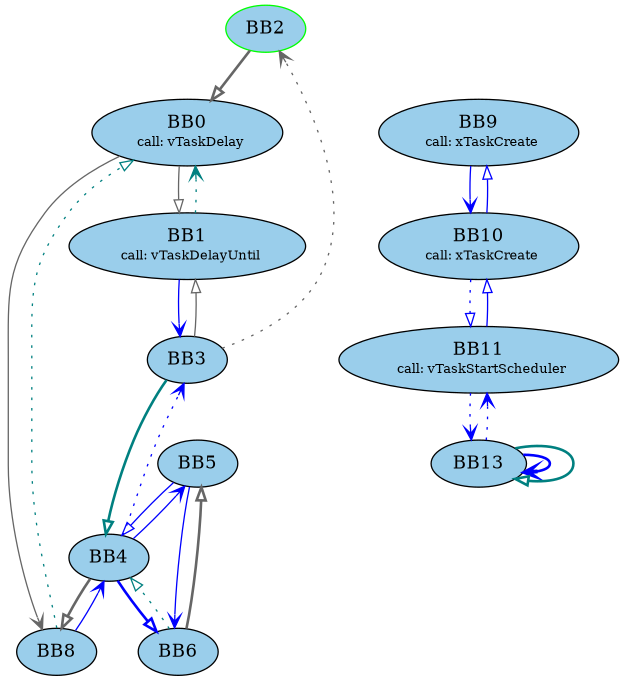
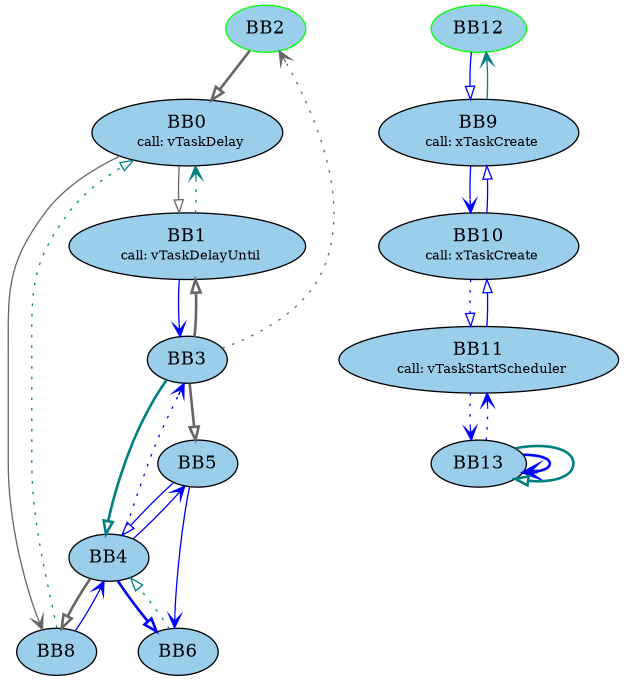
  digraph {
    node [fillcolor="#9ACEEB" style=filled]
    edge [arrowhead=onormal color=blue style=solid]
    BB2 [color=green]
    BB3
    BB4
    n4 [label=<BB1<BR /> <FONT POINT-SIZE="10">call: vTaskDelayUntil</FONT>>]
    BB5
    n6 [label=BB8]
    BB6
    n8 [label=<BB0<BR /> <FONT POINT-SIZE="10">call: vTaskDelay</FONT>>]
+   BB12 [color=green]
    n10 [label=<BB9<BR /> <FONT POINT-SIZE="10">call: xTaskCreate</FONT>>]
    n11 [label=<BB10<BR /> <FONT POINT-SIZE="10">call: xTaskCreate</FONT>>]
    n12 [label=<BB11<BR /> <FONT POINT-SIZE="10">call: vTaskStartScheduler</FONT>>]
    BB13
    subgraph sub_1 {
      label=_Z13vTaskFunctionPv
      BB2
      BB3
      BB4
      n4
      BB5
      n6
      BB6
      n8
    }
    subgraph sub_2 {
      label=main
+     BB12
      n10
      n11
      n12
      BB13
    }
    BB2 -> n8 [color=gray40 style=bold]
    BB3 -> BB2 [arrowhead=vee color=gray40 style=dotted]
    BB3 -> BB4 [color=teal style=bold]
-   BB3 -> n4 [color=gray40]
+   BB3 -> n4 [color=gray40 style=bold]
    BB4 -> BB3 [arrowhead=vee style=dotted]
    BB4 -> BB5 [arrowhead=vee]
    BB4 -> n6 [color=gray40 style=bold]
    BB4 -> BB6 [style=bold]
    n4 -> BB3 [arrowhead=vee]
    n4 -> n8 [arrowhead=vee color=teal style=dotted]
    BB5 -> BB4
    BB5 -> BB6 [arrowhead=vee]
    n6 -> BB4 [arrowhead=vee]
    n6 -> n8 [color=teal style=dotted]
    BB6 -> BB4 [color=teal style=dotted]
-   BB6 -> BB5 [color=gray40 style=bold]
+   BB3 -> BB5 [color=gray40 style=bold]
    n8 -> n4 [color=gray40]
    n8 -> n6 [arrowhead=vee color=gray40]
+   BB12 -> n10
+   n10 -> BB12 [arrowhead=vee color=teal]
    n10 -> n11 [arrowhead=vee]
    n11 -> n10
    n11 -> n12 [style=dotted]
    n12 -> n11
    n12 -> BB13 [arrowhead=vee style=dotted]
    BB13 -> n12 [arrowhead=vee style=dotted]
    BB13 -> BB13 [arrowhead=vee style=bold]
    BB13 -> BB13 [color=teal style=bold]
  }
